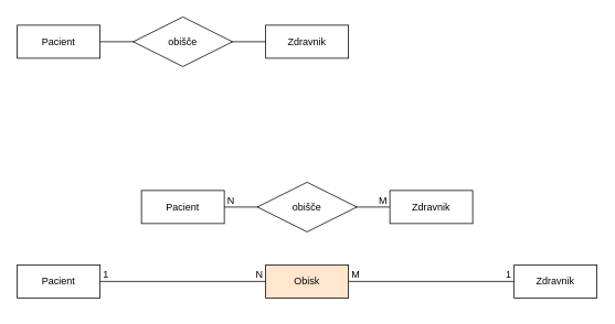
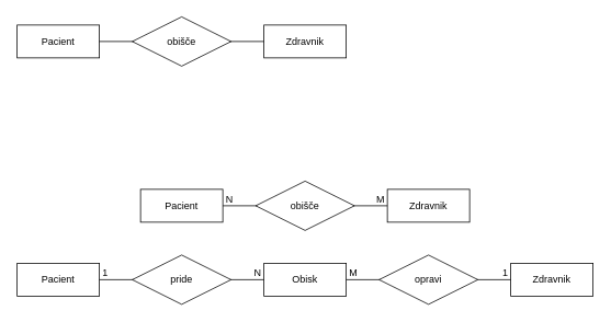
  <mxCell id="0" />
  <mxCell id="1" parent="0" />
  <mxCell id="2" value="" style="group" parent="1" vertex="1" connectable="0"><mxGeometry x="20" y="20" width="400" height="60" as="geometry" /></mxCell>
  <mxCell id="3" value="Pacient" style="whiteSpace=wrap;html=1;align=center;" parent="2" vertex="1"><mxGeometry y="10" width="100" height="40" as="geometry" /></mxCell>
  <mxCell id="4" value="Zdravnik" style="whiteSpace=wrap;html=1;align=center;" parent="2" vertex="1"><mxGeometry x="300" y="10" width="100" height="40" as="geometry" /></mxCell>
  <mxCell id="5" value="" style="endArrow=none;html=1;rounded=0;exitX=1;exitY=0.5;exitDx=0;exitDy=0;" parent="2" source="3" target="4" edge="1"><mxGeometry relative="1" as="geometry"><mxPoint x="180" y="-10" as="sourcePoint" /><mxPoint x="340" y="-10" as="targetPoint" /></mxGeometry></mxCell>
  <mxCell id="6" value="obišče" style="shape=rhombus;perimeter=rhombusPerimeter;whiteSpace=wrap;html=1;align=center;" parent="2" vertex="1"><mxGeometry x="140" width="120" height="60" as="geometry" /></mxCell>
  <mxCell id="7" value="" style="group" parent="1" vertex="1" connectable="0"><mxGeometry x="170" y="220" width="400" height="60" as="geometry" /></mxCell>
  <mxCell id="8" value="Pacient" style="whiteSpace=wrap;html=1;align=center;" parent="7" vertex="1"><mxGeometry y="10" width="100" height="40" as="geometry" /></mxCell>
  <mxCell id="9" value="Zdravnik" style="whiteSpace=wrap;html=1;align=center;" parent="7" vertex="1"><mxGeometry x="300" y="10" width="100" height="40" as="geometry" /></mxCell>
  <mxCell id="10" value="" style="endArrow=none;html=1;rounded=0;exitX=1;exitY=0.5;exitDx=0;exitDy=0;" parent="7" source="8" target="9" edge="1"><mxGeometry relative="1" as="geometry"><mxPoint x="180" y="-10" as="sourcePoint" /><mxPoint x="340" y="-10" as="targetPoint" /></mxGeometry></mxCell>
  <mxCell id="11" value="N" style="resizable=0;html=1;align=left;verticalAlign=bottom;" parent="10" connectable="0" vertex="1"><mxGeometry x="-1" relative="1" as="geometry"><mxPoint x="2" as="offset" /></mxGeometry></mxCell>
  <mxCell id="12" value="M" style="resizable=0;html=1;align=right;verticalAlign=bottom;" parent="10" connectable="0" vertex="1"><mxGeometry x="1" relative="1" as="geometry"><mxPoint x="-3" as="offset" /></mxGeometry></mxCell>
  <mxCell id="13" value="obišče" style="shape=rhombus;perimeter=rhombusPerimeter;whiteSpace=wrap;html=1;align=center;" parent="7" vertex="1"><mxGeometry x="140" width="120" height="60" as="geometry" /></mxCell>
  <mxCell id="14" value="" style="group" parent="1" vertex="1" connectable="0"><mxGeometry x="20" y="310" width="700" height="60" as="geometry" /></mxCell>
  <mxCell id="15" value="" style="group" parent="14" vertex="1" connectable="0"><mxGeometry width="400" height="60" as="geometry" /></mxCell>
  <mxCell id="16" value="Pacient" style="whiteSpace=wrap;html=1;align=center;" parent="15" vertex="1"><mxGeometry y="10" width="100" height="40" as="geometry" /></mxCell>
- <mxCell id="17" value="Obisk" style="whiteSpace=wrap;html=1;align=center;fillColor=#ffe6cc;" parent="15" vertex="1"><mxGeometry x="300" y="10" width="100" height="40" as="geometry" /></mxCell>
+ <mxCell id="17" value="Obisk" style="whiteSpace=wrap;html=1;align=center;" parent="15" vertex="1"><mxGeometry x="300" y="10" width="100" height="40" as="geometry" /></mxCell>
  <mxCell id="18" value="" style="endArrow=none;html=1;rounded=0;exitX=1;exitY=0.5;exitDx=0;exitDy=0;" parent="15" source="16" target="17" edge="1"><mxGeometry relative="1" as="geometry"><mxPoint x="180" y="-10" as="sourcePoint" /><mxPoint x="340" y="-10" as="targetPoint" /></mxGeometry></mxCell>
  <mxCell id="19" value="1" style="resizable=0;html=1;align=left;verticalAlign=bottom;" parent="18" connectable="0" vertex="1"><mxGeometry x="-1" relative="1" as="geometry"><mxPoint x="2" as="offset" /></mxGeometry></mxCell>
  <mxCell id="20" value="N" style="resizable=0;html=1;align=right;verticalAlign=bottom;" parent="18" connectable="0" vertex="1"><mxGeometry x="1" relative="1" as="geometry"><mxPoint x="-3" as="offset" /></mxGeometry></mxCell>
+ <mxCell id="21" value="pride" style="shape=rhombus;perimeter=rhombusPerimeter;whiteSpace=wrap;html=1;align=center;" parent="15" vertex="1"><mxGeometry x="140" width="120" height="60" as="geometry" /></mxCell>
  <mxCell id="22" value="" style="group" parent="14" vertex="1" connectable="0"><mxGeometry x="300" width="400" height="60" as="geometry" /></mxCell>
  <mxCell id="23" value="Zdravnik" style="whiteSpace=wrap;html=1;align=center;" parent="22" vertex="1"><mxGeometry x="300" y="10" width="100" height="40" as="geometry" /></mxCell>
  <mxCell id="24" value="" style="endArrow=none;html=1;rounded=0;exitX=1;exitY=0.5;exitDx=0;exitDy=0;" parent="22" target="23" edge="1"><mxGeometry relative="1" as="geometry"><mxPoint x="100" y="30" as="sourcePoint" /><mxPoint x="340" y="-10" as="targetPoint" /></mxGeometry></mxCell>
  <mxCell id="25" value="M" style="resizable=0;html=1;align=left;verticalAlign=bottom;" parent="24" connectable="0" vertex="1"><mxGeometry x="-1" relative="1" as="geometry"><mxPoint x="2" as="offset" /></mxGeometry></mxCell>
  <mxCell id="26" value="1" style="resizable=0;html=1;align=right;verticalAlign=bottom;" parent="24" connectable="0" vertex="1"><mxGeometry x="1" relative="1" as="geometry"><mxPoint x="-3" as="offset" /></mxGeometry></mxCell>
+ <mxCell id="27" value="opravi" style="shape=rhombus;perimeter=rhombusPerimeter;whiteSpace=wrap;html=1;align=center;" parent="22" vertex="1"><mxGeometry x="140" width="120" height="60" as="geometry" /></mxCell>
